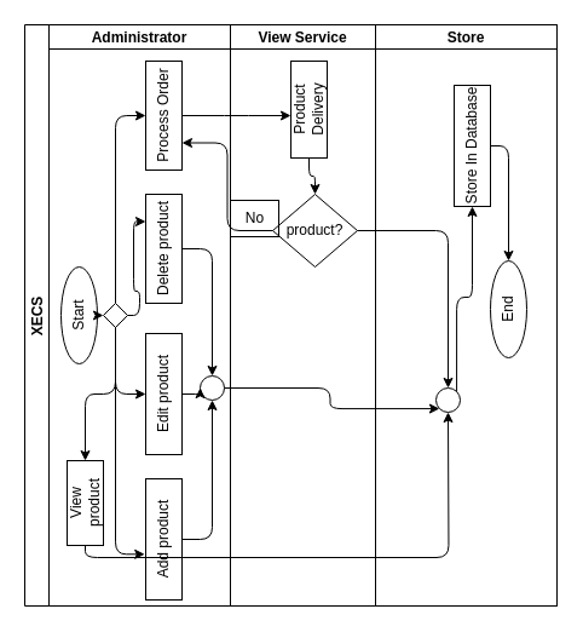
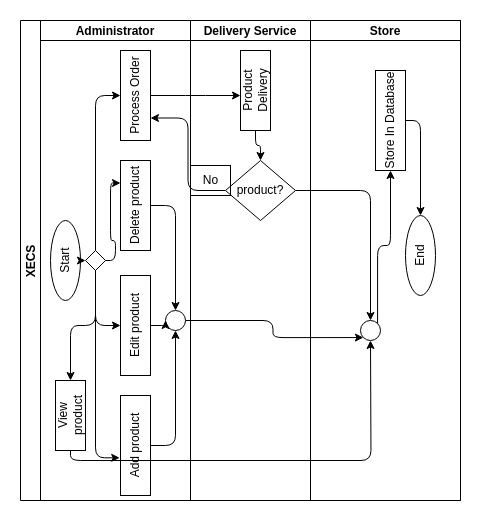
  <mxCell id="0" />
  <mxCell id="1" parent="0" />
  <mxCell id="2" value="XECS" style="swimlane;childLayout=stackLayout;resizeParent=1;resizeParentMax=0;startSize=20;horizontal=0;horizontalStack=1;fillColor=none;strokeColor=#000000;fontColor=#000000;" parent="1" vertex="1"><mxGeometry x="20" y="20" width="440" height="480" as="geometry" /></mxCell>
  <mxCell id="3" value="Administrator" style="swimlane;startSize=20;fillColor=none;strokeColor=#000000;fontColor=#000000;" parent="2" vertex="1"><mxGeometry x="20" width="150" height="480" as="geometry" /></mxCell>
  <mxCell id="4" style="edgeStyle=none;html=1;exitX=0.5;exitY=1;exitDx=0;exitDy=0;entryX=0;entryY=0.5;entryDx=0;entryDy=0;fillColor=none;strokeColor=#000000;fontColor=#000000;" parent="3" source="5" target="18" edge="1"><mxGeometry relative="1" as="geometry" /></mxCell>
  <mxCell id="5" value="Start" style="ellipse;whiteSpace=wrap;html=1;rotation=-90;fillColor=none;strokeColor=#000000;fontColor=#000000;" parent="3" vertex="1"><mxGeometry x="-15" y="225" width="80" height="30" as="geometry" /></mxCell>
  <mxCell id="6" style="edgeStyle=orthogonalEdgeStyle;html=1;exitX=0.5;exitY=1;exitDx=0;exitDy=0;entryX=0.5;entryY=1;entryDx=0;entryDy=0;fillColor=none;strokeColor=#000000;fontColor=#000000;" parent="3" source="7" target="19" edge="1"><mxGeometry relative="1" as="geometry" /></mxCell>
  <mxCell id="7" value="Add product" style="rounded=0;whiteSpace=wrap;html=1;rotation=-90;fillColor=none;strokeColor=#000000;fontColor=#000000;" parent="3" vertex="1"><mxGeometry x="45" y="410" width="100" height="30" as="geometry" /></mxCell>
  <mxCell id="8" style="edgeStyle=orthogonalEdgeStyle;html=1;exitX=0.5;exitY=1;exitDx=0;exitDy=0;entryX=0;entryY=0.5;entryDx=0;entryDy=0;fillColor=none;strokeColor=#000000;fontColor=#000000;" parent="3" source="9" target="19" edge="1"><mxGeometry relative="1" as="geometry" /></mxCell>
  <mxCell id="9" value="Edit product" style="rounded=0;whiteSpace=wrap;html=1;rotation=-90;fillColor=none;strokeColor=#000000;fontColor=#000000;" parent="3" vertex="1"><mxGeometry x="45" y="290" width="100" height="30" as="geometry" /></mxCell>
  <mxCell id="10" style="edgeStyle=orthogonalEdgeStyle;html=1;exitX=0.5;exitY=1;exitDx=0;exitDy=0;fillColor=none;strokeColor=#000000;fontColor=#000000;" parent="3" source="11" target="19" edge="1"><mxGeometry relative="1" as="geometry" /></mxCell>
  <mxCell id="11" value="Delete product" style="rounded=0;whiteSpace=wrap;html=1;rotation=-90;fillColor=none;strokeColor=#000000;fontColor=#000000;" parent="3" vertex="1"><mxGeometry x="50" y="170" width="90" height="30" as="geometry" /></mxCell>
  <mxCell id="12" value="Process Order" style="rounded=0;whiteSpace=wrap;html=1;rotation=-90;fillColor=none;strokeColor=#000000;fontColor=#000000;" parent="3" vertex="1"><mxGeometry x="50" y="60" width="90" height="30" as="geometry" /></mxCell>
  <mxCell id="13" style="edgeStyle=orthogonalEdgeStyle;html=1;exitX=0.5;exitY=0;exitDx=0;exitDy=0;entryX=0.5;entryY=0;entryDx=0;entryDy=0;fillColor=none;strokeColor=#000000;fontColor=#000000;" parent="3" source="18" target="12" edge="1"><mxGeometry relative="1" as="geometry" /></mxCell>
  <mxCell id="14" style="edgeStyle=orthogonalEdgeStyle;html=1;exitX=1;exitY=0.5;exitDx=0;exitDy=0;entryX=0.75;entryY=0;entryDx=0;entryDy=0;fillColor=none;strokeColor=#000000;fontColor=#000000;" parent="3" source="18" target="11" edge="1"><mxGeometry relative="1" as="geometry" /></mxCell>
  <mxCell id="15" style="edgeStyle=orthogonalEdgeStyle;html=1;exitX=0.5;exitY=1;exitDx=0;exitDy=0;entryX=0.5;entryY=0;entryDx=0;entryDy=0;fillColor=none;strokeColor=#000000;fontColor=#000000;" parent="3" source="18" target="9" edge="1"><mxGeometry relative="1" as="geometry" /></mxCell>
  <mxCell id="16" style="edgeStyle=orthogonalEdgeStyle;html=1;exitX=0.5;exitY=1;exitDx=0;exitDy=0;entryX=0.377;entryY=-0.027;entryDx=0;entryDy=0;entryPerimeter=0;fillColor=none;strokeColor=#000000;fontColor=#000000;" parent="3" source="18" target="7" edge="1"><mxGeometry relative="1" as="geometry" /></mxCell>
  <mxCell id="17" style="edgeStyle=orthogonalEdgeStyle;html=1;exitX=0.5;exitY=1;exitDx=0;exitDy=0;fillColor=none;strokeColor=#000000;fontColor=#000000;" parent="3" source="18" target="20" edge="1"><mxGeometry relative="1" as="geometry" /></mxCell>
  <mxCell id="18" value="" style="rhombus;whiteSpace=wrap;html=1;fillColor=none;strokeColor=#000000;fontColor=#000000;" parent="3" vertex="1"><mxGeometry x="45" y="230" width="20" height="20" as="geometry" /></mxCell>
  <mxCell id="19" value="" style="ellipse;whiteSpace=wrap;html=1;aspect=fixed;fillColor=none;strokeColor=#000000;fontColor=#000000;" parent="3" vertex="1"><mxGeometry x="125" y="290" width="20" height="20" as="geometry" /></mxCell>
  <mxCell id="20" value="View product" style="rounded=0;whiteSpace=wrap;html=1;rotation=-90;fillColor=none;strokeColor=#000000;fontColor=#000000;" parent="3" vertex="1"><mxGeometry x="-5" y="380" width="70" height="30" as="geometry" /></mxCell>
- <mxCell id="21" value="View Service" style="swimlane;startSize=20;fillColor=none;strokeColor=#000000;fontColor=#000000;" parent="2" vertex="1"><mxGeometry x="170" width="120" height="480" as="geometry" /></mxCell>
+ <mxCell id="21" value="Delivery Service" style="swimlane;startSize=20;fillColor=none;strokeColor=#000000;fontColor=#000000;" parent="2" vertex="1"><mxGeometry x="170" width="120" height="480" as="geometry" /></mxCell>
  <mxCell id="22" style="edgeStyle=orthogonalEdgeStyle;html=1;exitX=0;exitY=0.5;exitDx=0;exitDy=0;entryX=0.5;entryY=0;entryDx=0;entryDy=0;fillColor=none;strokeColor=#000000;fontColor=#000000;" parent="21" source="23" target="24" edge="1"><mxGeometry relative="1" as="geometry" /></mxCell>
  <mxCell id="23" value="Product Delivery" style="rounded=0;whiteSpace=wrap;html=1;rotation=-90;fillColor=none;strokeColor=#000000;fontColor=#000000;" parent="21" vertex="1"><mxGeometry x="25" y="55" width="80" height="30" as="geometry" /></mxCell>
  <mxCell id="24" value="product?" style="rhombus;whiteSpace=wrap;html=1;fillColor=none;strokeColor=#000000;fontColor=#000000;" parent="21" vertex="1"><mxGeometry x="35" y="140" width="70" height="60" as="geometry" /></mxCell>
  <mxCell id="25" value="Store" style="swimlane;startSize=20;fillColor=none;strokeColor=#000000;fontColor=#000000;" parent="2" vertex="1"><mxGeometry x="290" width="150" height="480" as="geometry" /></mxCell>
  <mxCell id="26" style="edgeStyle=orthogonalEdgeStyle;html=1;exitX=1;exitY=0;exitDx=0;exitDy=0;entryX=0;entryY=0.5;entryDx=0;entryDy=0;fillColor=none;strokeColor=#000000;fontColor=#000000;" parent="25" source="27" target="29" edge="1"><mxGeometry relative="1" as="geometry" /></mxCell>
  <mxCell id="27" value="" style="ellipse;whiteSpace=wrap;html=1;aspect=fixed;fillColor=none;strokeColor=#000000;fontColor=#000000;" parent="25" vertex="1"><mxGeometry x="50" y="300" width="20" height="20" as="geometry" /></mxCell>
  <mxCell id="28" style="edgeStyle=orthogonalEdgeStyle;html=1;exitX=0.5;exitY=1;exitDx=0;exitDy=0;entryX=1;entryY=0.5;entryDx=0;entryDy=0;fillColor=none;strokeColor=#000000;fontColor=#000000;" parent="25" source="29" target="30" edge="1"><mxGeometry relative="1" as="geometry" /></mxCell>
  <mxCell id="29" value="Store In Database" style="rounded=0;whiteSpace=wrap;html=1;rotation=-90;fillColor=none;strokeColor=#000000;fontColor=#000000;" parent="25" vertex="1"><mxGeometry x="30" y="85" width="100" height="30" as="geometry" /></mxCell>
  <mxCell id="30" value="End" style="ellipse;whiteSpace=wrap;html=1;rotation=-90;fillColor=none;strokeColor=#000000;fontColor=#000000;" parent="25" vertex="1"><mxGeometry x="70" y="220" width="80" height="30" as="geometry" /></mxCell>
  <mxCell id="31" style="edgeStyle=orthogonalEdgeStyle;html=1;exitX=0;exitY=0.5;exitDx=0;exitDy=0;entryX=0.25;entryY=1;entryDx=0;entryDy=0;fillColor=none;strokeColor=#000000;fontColor=#000000;" parent="2" source="24" target="12" edge="1"><mxGeometry relative="1" as="geometry" /></mxCell>
  <mxCell id="32" style="edgeStyle=orthogonalEdgeStyle;html=1;exitX=1;exitY=0.5;exitDx=0;exitDy=0;entryX=0;entryY=1;entryDx=0;entryDy=0;fillColor=none;strokeColor=#000000;fontColor=#000000;" parent="2" source="19" target="27" edge="1"><mxGeometry relative="1" as="geometry" /></mxCell>
  <mxCell id="33" style="edgeStyle=orthogonalEdgeStyle;html=1;exitX=1;exitY=0.5;exitDx=0;exitDy=0;entryX=0.5;entryY=0;entryDx=0;entryDy=0;fillColor=none;strokeColor=#000000;fontColor=#000000;" parent="2" source="24" target="27" edge="1"><mxGeometry relative="1" as="geometry"><mxPoint x="340" y="170" as="targetPoint" /></mxGeometry></mxCell>
  <mxCell id="34" style="edgeStyle=orthogonalEdgeStyle;html=1;exitX=0.5;exitY=1;exitDx=0;exitDy=0;fillColor=none;strokeColor=#000000;fontColor=#000000;" parent="1" source="12" edge="1"><mxGeometry relative="1" as="geometry"><mxPoint x="240" y="95" as="targetPoint" /></mxGeometry></mxCell>
  <mxCell id="35" value="No" style="text;html=1;align=center;verticalAlign=middle;resizable=0;points=[];autosize=1;strokeColor=#000000;fillColor=none;fontColor=#000000;" parent="1" vertex="1"><mxGeometry x="190" y="165" width="40" height="30" as="geometry" /></mxCell>
  <mxCell id="36" style="edgeStyle=orthogonalEdgeStyle;html=1;exitX=0;exitY=0.5;exitDx=0;exitDy=0;fillColor=none;strokeColor=#000000;fontColor=#000000;" parent="1" source="20" edge="1"><mxGeometry relative="1" as="geometry"><mxPoint x="370" y="340" as="targetPoint" /></mxGeometry></mxCell>
